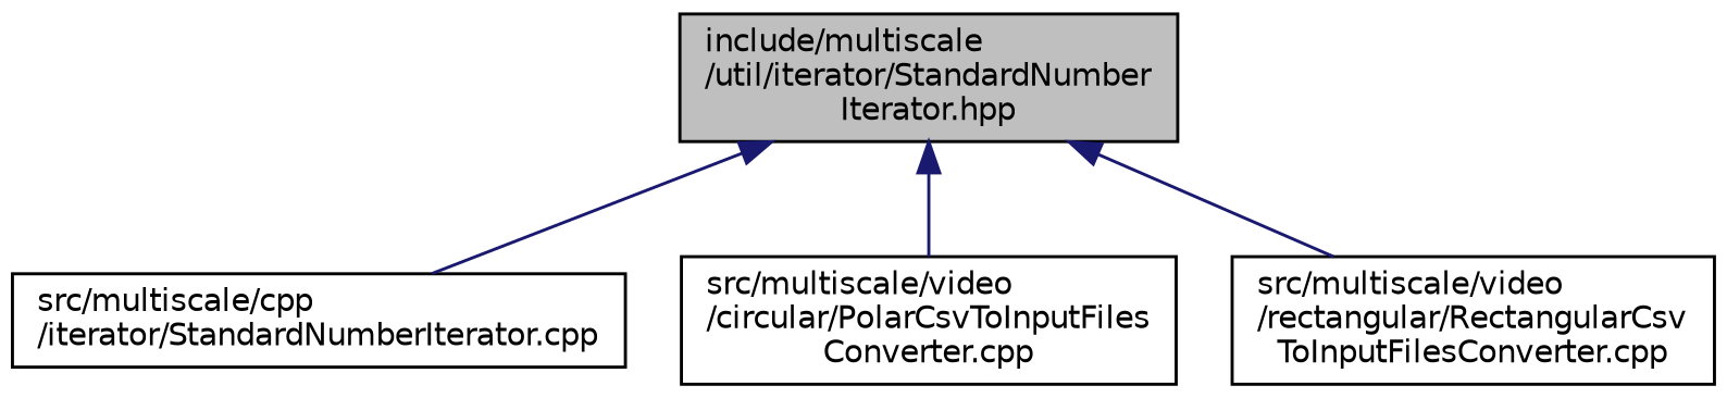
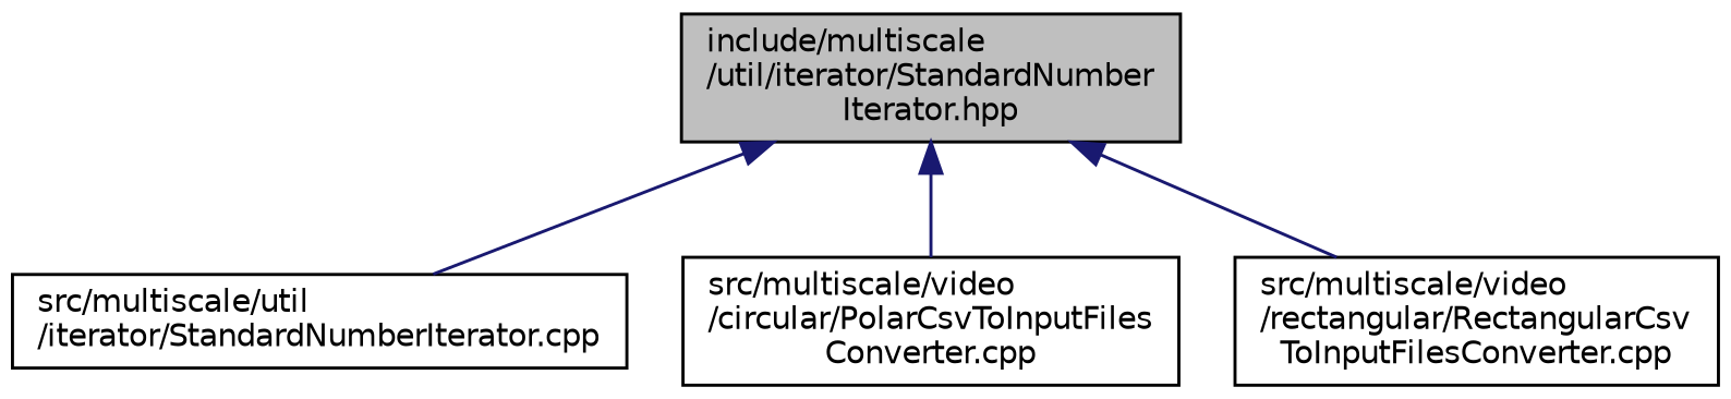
  digraph {
    node [color=black fillcolor=white fontname=Helvetica fontsize=10 shape=record style=filled]
    edge [color=midnightblue dir=back fontname=Helvetica fontsize=10 labelfontname=Helvetica labelfontsize=10 style=solid]
    n1 [fillcolor=grey75 fontcolor=black height=0.2 label="include/multiscale\l/util/iterator/StandardNumber\lIterator.hpp" width=0.4]
-   n2 [height=0.2 label="src/multiscale/cpp\l/iterator/StandardNumberIterator.cpp" width=0.4]
+   n2 [height=0.2 label="src/multiscale/util\l/iterator/StandardNumberIterator.cpp" width=0.4]
    n3 [height=0.2 label="src/multiscale/video\l/circular/PolarCsvToInputFiles\lConverter.cpp" width=0.4]
    n4 [height=0.2 label="src/multiscale/video\l/rectangular/RectangularCsv\lToInputFilesConverter.cpp" width=0.4]
    n1 -> n2
    n1 -> n3
    n1 -> n4
  }
